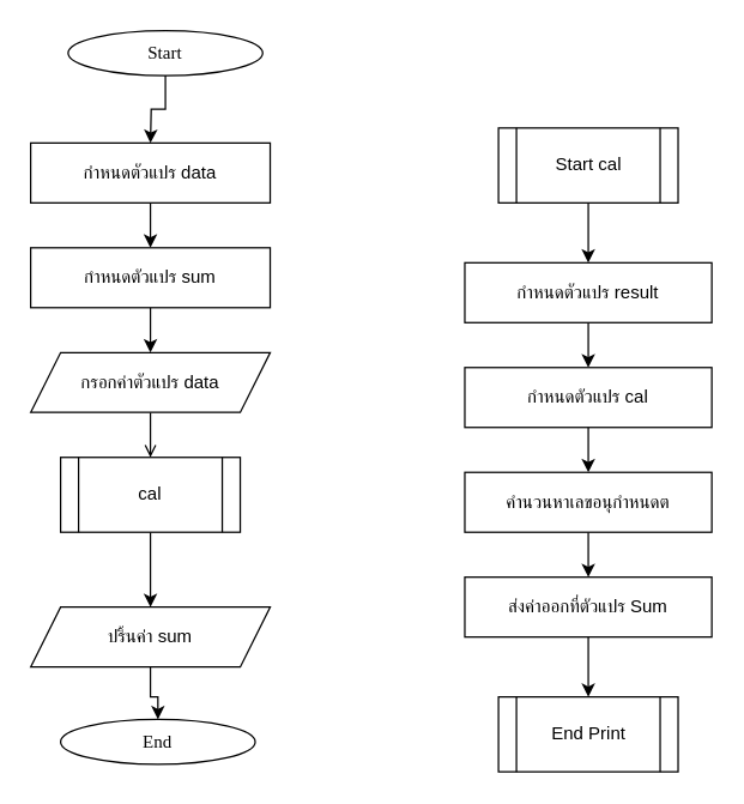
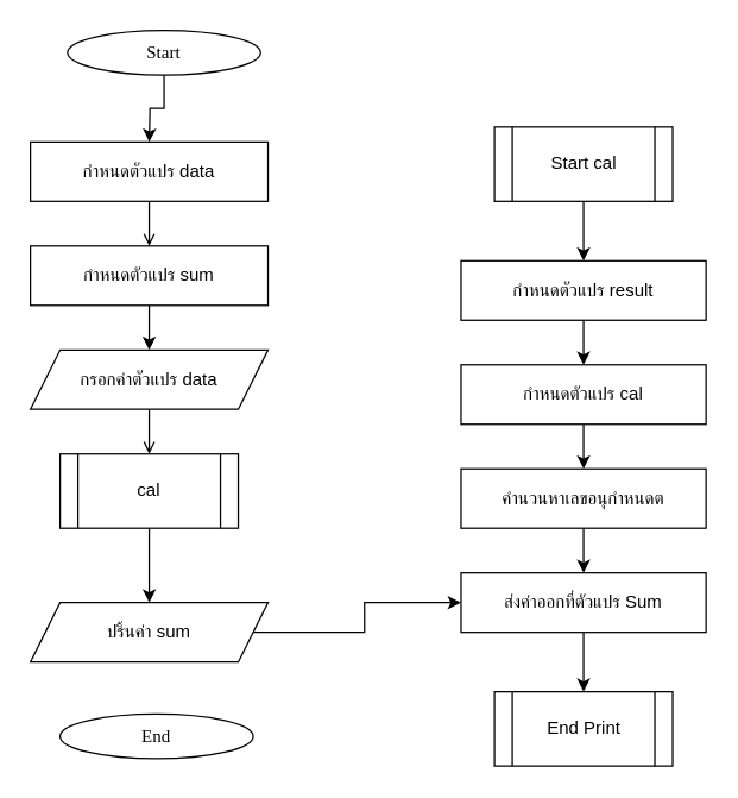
  <mxCell id="0" />
  <mxCell id="1" parent="0" />
  <mxCell id="2" value="" style="edgeStyle=orthogonalEdgeStyle;rounded=0;orthogonalLoop=1;jettySize=auto;html=1;" edge="1" parent="1" source="3"><mxGeometry relative="1" as="geometry"><mxPoint x="100.029" y="95" as="targetPoint" /></mxGeometry></mxCell>
  <mxCell id="3" value="&lt;font data-font-src=&quot;https://fonts.googleapis.com/css?family=Sarabun&quot; face=&quot;Sarabun&quot;&gt;Start&lt;/font&gt;" style="ellipse;whiteSpace=wrap;html=1;" vertex="1" parent="1"><mxGeometry x="45" y="20" width="130" height="30" as="geometry" /></mxCell>
  <mxCell id="4" value="" style="edgeStyle=orthogonalEdgeStyle;rounded=0;orthogonalLoop=1;jettySize=auto;html=1;" edge="1" parent="1" source="5"><mxGeometry relative="1" as="geometry"><mxPoint x="100" y="235" as="targetPoint" /></mxGeometry></mxCell>
  <mxCell id="5" value="กำหนดตัวแปร sum" style="rounded=0;whiteSpace=wrap;html=1;" vertex="1" parent="1"><mxGeometry x="20" y="165" width="160" height="40" as="geometry" /></mxCell>
  <mxCell id="6" value="" style="edgeStyle=orthogonalEdgeStyle;rounded=0;orthogonalLoop=1;jettySize=auto;html=1;endArrow=open;" edge="1" parent="1" source="7" target="25"><mxGeometry relative="1" as="geometry" /></mxCell>
  <mxCell id="7" value="กรอกค่าตัวแปร data" style="rounded=0;whiteSpace=wrap;html=1;shape=parallelogram;perimeter=parallelogramPerimeter;fixedSize=1;" vertex="1" parent="1"><mxGeometry x="20" y="235" width="160" height="40" as="geometry" /></mxCell>
- <mxCell id="8" value="" style="edgeStyle=orthogonalEdgeStyle;rounded=0;orthogonalLoop=1;jettySize=auto;html=1;" edge="1" parent="1" source="9" target="15"><mxGeometry relative="1" as="geometry" /></mxCell>
+ <mxCell id="8" value="" style="edgeStyle=orthogonalEdgeStyle;rounded=0;orthogonalLoop=1;jettySize=auto;html=1;" edge="1" parent="1" source="9" target="23"><mxGeometry relative="1" as="geometry" /></mxCell>
  <mxCell id="9" value="ปริ้นค่า sum" style="rounded=0;whiteSpace=wrap;html=1;shape=parallelogram;perimeter=parallelogramPerimeter;fixedSize=1;" vertex="1" parent="1"><mxGeometry x="20" y="405" width="160" height="40" as="geometry" /></mxCell>
  <mxCell id="10" value="" style="edgeStyle=orthogonalEdgeStyle;rounded=0;orthogonalLoop=1;jettySize=auto;html=1;" edge="1" parent="1" source="11"><mxGeometry relative="1" as="geometry"><mxPoint x="392.5" y="175" as="targetPoint" /></mxGeometry></mxCell>
  <mxCell id="11" value="Start cal" style="shape=process;whiteSpace=wrap;html=1;backgroundOutline=1;" vertex="1" parent="1"><mxGeometry x="332.5" y="85" width="120" height="50" as="geometry" /></mxCell>
- <mxCell id="12" style="edgeStyle=orthogonalEdgeStyle;rounded=0;orthogonalLoop=1;jettySize=auto;html=1;entryX=0.5;entryY=0;entryDx=0;entryDy=0;" edge="1" parent="1" source="13" target="5"><mxGeometry relative="1" as="geometry" /></mxCell>
+ <mxCell id="12" style="edgeStyle=orthogonalEdgeStyle;rounded=0;orthogonalLoop=1;jettySize=auto;html=1;entryX=0.5;entryY=0;entryDx=0;entryDy=0;endArrow=open;" edge="1" parent="1" source="13" target="5"><mxGeometry relative="1" as="geometry" /></mxCell>
  <mxCell id="13" value="กำหนดตัวแปร data" style="rounded=0;whiteSpace=wrap;html=1;" vertex="1" parent="1"><mxGeometry x="20" y="95" width="160" height="40" as="geometry" /></mxCell>
  <mxCell id="14" value="End Print" style="shape=process;whiteSpace=wrap;html=1;backgroundOutline=1;" vertex="1" parent="1"><mxGeometry x="332.5" y="465" width="120" height="50" as="geometry" /></mxCell>
  <mxCell id="15" value="&lt;font data-font-src=&quot;https://fonts.googleapis.com/css?family=Sarabun&quot; face=&quot;Sarabun&quot;&gt;End&lt;/font&gt;" style="ellipse;whiteSpace=wrap;html=1;" vertex="1" parent="1"><mxGeometry x="40" y="480" width="130" height="30" as="geometry" /></mxCell>
  <mxCell id="16" value="" style="edgeStyle=orthogonalEdgeStyle;rounded=0;orthogonalLoop=1;jettySize=auto;html=1;" edge="1" parent="1" source="17" target="21"><mxGeometry relative="1" as="geometry" /></mxCell>
  <mxCell id="17" value="กำหนดตัวแปร result" style="shape=label;whiteSpace=wrap;html=1;fixedSize=1;rounded=0;" vertex="1" parent="1"><mxGeometry x="310" y="175" width="165" height="40" as="geometry" /></mxCell>
  <mxCell id="18" value="" style="edgeStyle=orthogonalEdgeStyle;rounded=0;orthogonalLoop=1;jettySize=auto;html=1;" edge="1" parent="1" source="19" target="23"><mxGeometry relative="1" as="geometry" /></mxCell>
  <mxCell id="19" value="คำนวนหาเลขอนุกำหนดต" style="shape=label;whiteSpace=wrap;html=1;fixedSize=1;rounded=0;" vertex="1" parent="1"><mxGeometry x="310" y="315" width="165" height="40" as="geometry" /></mxCell>
  <mxCell id="20" value="" style="edgeStyle=orthogonalEdgeStyle;rounded=0;orthogonalLoop=1;jettySize=auto;html=1;" edge="1" parent="1" source="21" target="19"><mxGeometry relative="1" as="geometry" /></mxCell>
  <mxCell id="21" value="กำหนดตัวแปร cal" style="shape=label;whiteSpace=wrap;html=1;fixedSize=1;rounded=0;" vertex="1" parent="1"><mxGeometry x="310" y="245" width="165" height="40" as="geometry" /></mxCell>
  <mxCell id="22" value="" style="edgeStyle=orthogonalEdgeStyle;rounded=0;orthogonalLoop=1;jettySize=auto;html=1;" edge="1" parent="1" source="23" target="14"><mxGeometry relative="1" as="geometry" /></mxCell>
  <mxCell id="23" value="ส่งค่าออกที่ตัวแปร Sum" style="shape=label;whiteSpace=wrap;html=1;fixedSize=1;rounded=0;" vertex="1" parent="1"><mxGeometry x="310" y="385" width="165" height="40" as="geometry" /></mxCell>
  <mxCell id="24" value="" style="edgeStyle=orthogonalEdgeStyle;rounded=0;orthogonalLoop=1;jettySize=auto;html=1;" edge="1" parent="1" source="25" target="9"><mxGeometry relative="1" as="geometry" /></mxCell>
  <mxCell id="25" value="cal" style="shape=process;whiteSpace=wrap;html=1;backgroundOutline=1;" vertex="1" parent="1"><mxGeometry x="40" y="305" width="120" height="50" as="geometry" /></mxCell>
